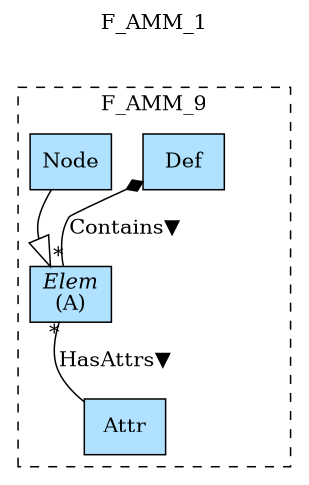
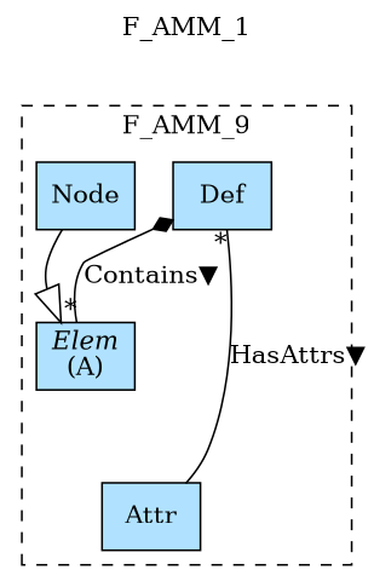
  digraph {
    label=F_AMM_1
    labelfontsize=12
    labelloc=tl
    node [fillcolor=lightskyblue1 shape=record style=filled]
    n1 [label=Def]
    n2 [label=<{<I>Elem</I><br/>(A)}>]
    n3 [label=Attr]
    n4 [label="Node"]
    subgraph cluster_1 {
      label=F_AMM_9
      style=dashed
      n1
      n2
      n3
      n4
    }
    n1 -> n2 [arrowhead=none arrowtail=diamond dir=both headlabel="*" label="Contains▼"]
-   n2 -> n3 [dir=none label="HasAttrs▼" taillabel="*"]
+   n1 -> n3 [dir=none label="HasAttrs▼" taillabel="*"]
    n4 -> n2 [arrowhead=onormal arrowsize=2.0]
  }
